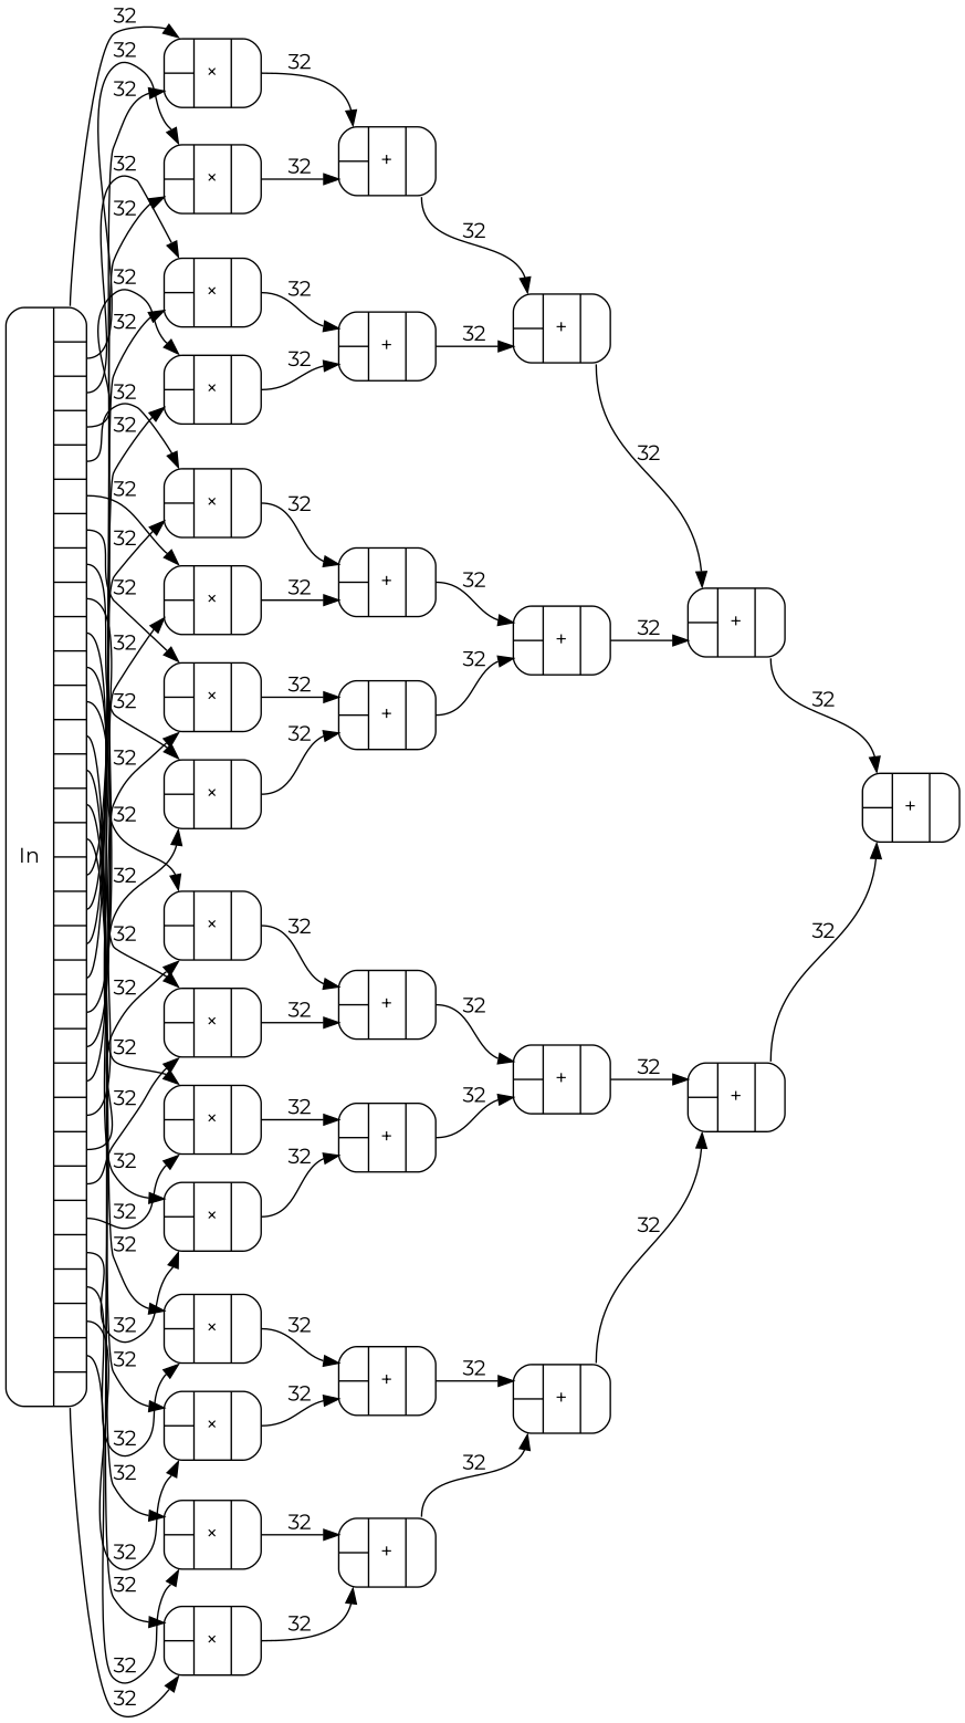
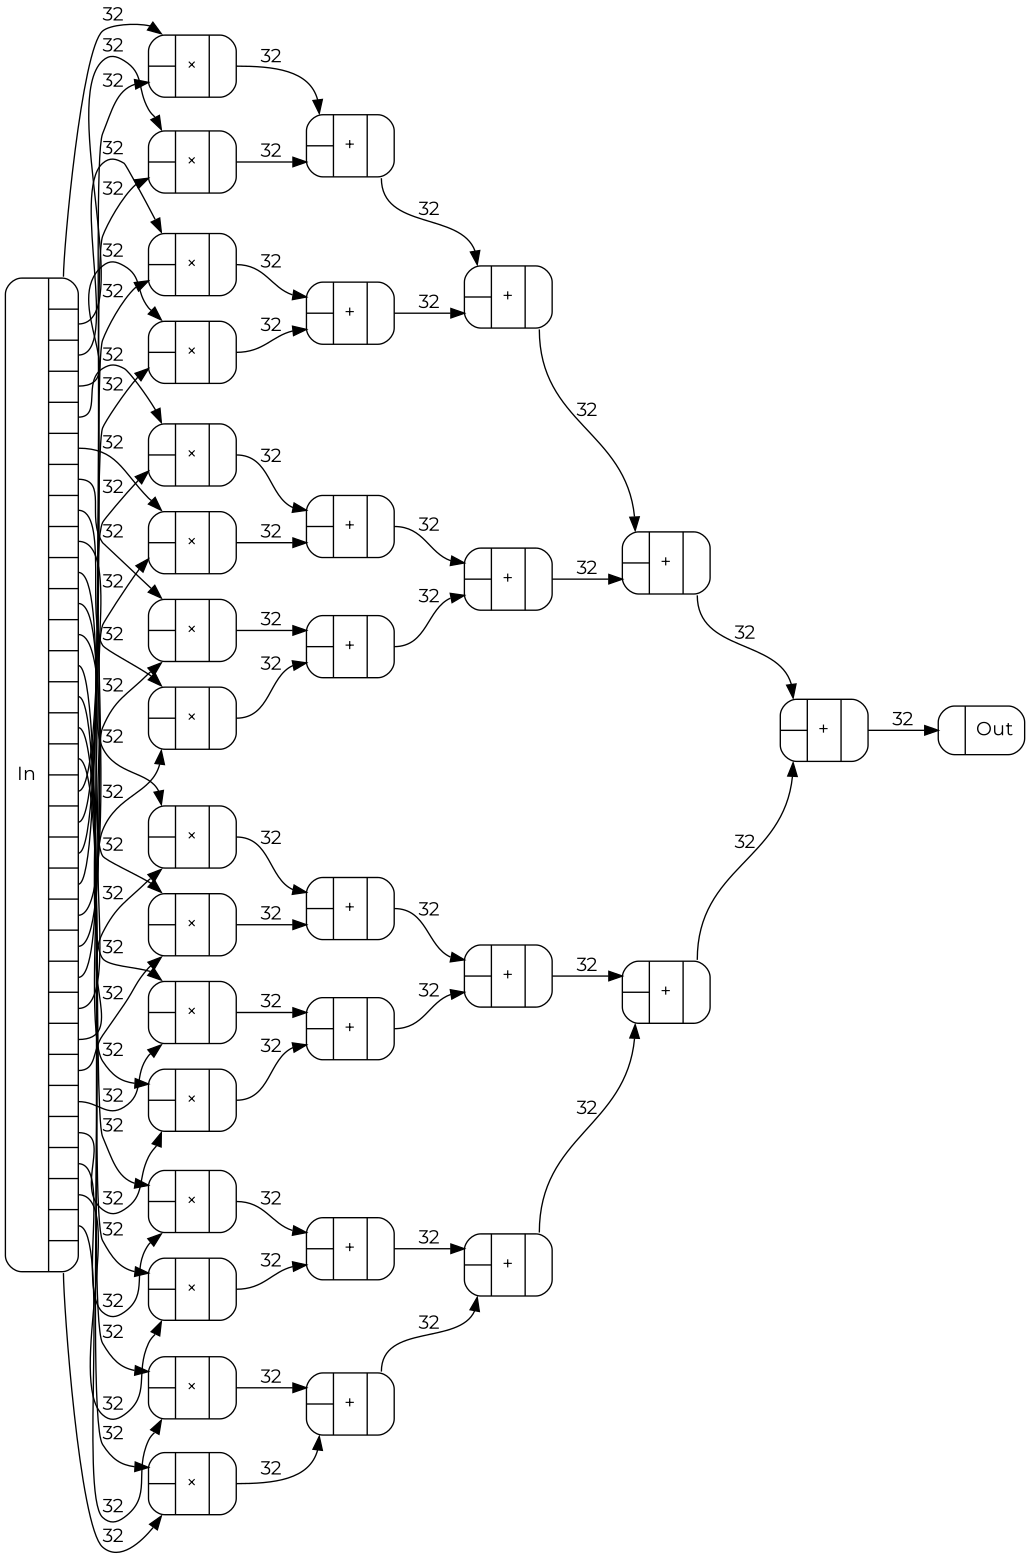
  digraph {
    rankdir=LR
    fontname=Montserrat
    node [shape=Mrecord fontname=Montserrat]
    edge [headport=In0 tailport=Out0 fontname=Montserrat]
    n1 [label="{In|{<Out0>|<Out1>|<Out2>|<Out3>|<Out4>|<Out5>|<Out6>|<Out7>|<Out8>|<Out9>|<Out10>|<Out11>|<Out12>|<Out13>|<Out14>|<Out15>|<Out16>|<Out17>|<Out18>|<Out19>|<Out20>|<Out21>|<Out22>|<Out23>|<Out24>|<Out25>|<Out26>|<Out27>|<Out28>|<Out29>|<Out30>|<Out31>}}"]
    n2 [label="{{<In0>|<In1>}|×|{<Out0>}}"]
    n3 [label="{{<In0>|<In1>}|×|{<Out0>}}"]
    n4 [label="{{<In0>|<In1>}|×|{<Out0>}}"]
    n5 [label="{{<In0>|<In1>}|×|{<Out0>}}"]
    n6 [label="{{<In0>|<In1>}|×|{<Out0>}}"]
    n7 [label="{{<In0>|<In1>}|×|{<Out0>}}"]
    n8 [label="{{<In0>|<In1>}|×|{<Out0>}}"]
    n9 [label="{{<In0>|<In1>}|×|{<Out0>}}"]
    n10 [label="{{<In0>|<In1>}|×|{<Out0>}}"]
    n11 [label="{{<In0>|<In1>}|×|{<Out0>}}"]
    n12 [label="{{<In0>|<In1>}|×|{<Out0>}}"]
    n13 [label="{{<In0>|<In1>}|×|{<Out0>}}"]
    n14 [label="{{<In0>|<In1>}|×|{<Out0>}}"]
    n15 [label="{{<In0>|<In1>}|×|{<Out0>}}"]
    n16 [label="{{<In0>|<In1>}|×|{<Out0>}}"]
    n17 [label="{{<In0>|<In1>}|×|{<Out0>}}"]
    n18 [label="{{<In0>|<In1>}|+|{<Out0>}}"]
    n19 [label="{{<In0>|<In1>}|+|{<Out0>}}"]
    n20 [label="{{<In0>|<In1>}|+|{<Out0>}}"]
    n21 [label="{{<In0>|<In1>}|+|{<Out0>}}"]
    n22 [label="{{<In0>|<In1>}|+|{<Out0>}}"]
    n23 [label="{{<In0>|<In1>}|+|{<Out0>}}"]
    n24 [label="{{<In0>|<In1>}|+|{<Out0>}}"]
    n25 [label="{{<In0>|<In1>}|+|{<Out0>}}"]
    n26 [label="{{<In0>|<In1>}|+|{<Out0>}}"]
    n27 [label="{{<In0>|<In1>}|+|{<Out0>}}"]
    n28 [label="{{<In0>|<In1>}|+|{<Out0>}}"]
    n29 [label="{{<In0>|<In1>}|+|{<Out0>}}"]
    n30 [label="{{<In0>|<In1>}|+|{<Out0>}}"]
    n31 [label="{{<In0>|<In1>}|+|{<Out0>}}"]
    n32 [label="{{<In0>|<In1>}|+|{<Out0>}}"]
+   n33 [label="{{<In0>}|Out}"]
    n1 -> n2 [label=32]
    n1 -> n2 [headport=In1 label=32 tailport=Out16]
    n1 -> n3 [label=32 tailport=Out1]
    n1 -> n3 [headport=In1 label=32 tailport=Out17]
    n1 -> n4 [label=32 tailport=Out2]
    n1 -> n4 [headport=In1 label=32 tailport=Out18]
    n1 -> n5 [label=32 tailport=Out3]
    n1 -> n5 [headport=In1 label=32 tailport=Out19]
    n1 -> n6 [label=32 tailport=Out4]
    n1 -> n6 [headport=In1 label=32 tailport=Out20]
    n1 -> n7 [label=32 tailport=Out5]
    n1 -> n7 [headport=In1 label=32 tailport=Out21]
    n1 -> n8 [label=32 tailport=Out6]
    n1 -> n8 [headport=In1 label=32 tailport=Out22]
    n1 -> n9 [label=32 tailport=Out7]
    n1 -> n9 [headport=In1 label=32 tailport=Out23]
    n1 -> n10 [label=32 tailport=Out8]
    n1 -> n10 [headport=In1 label=32 tailport=Out24]
    n1 -> n11 [label=32 tailport=Out9]
    n1 -> n11 [headport=In1 label=32 tailport=Out25]
    n1 -> n12 [label=32 tailport=Out10]
    n1 -> n12 [headport=In1 label=32 tailport=Out26]
    n1 -> n13 [label=32 tailport=Out11]
    n1 -> n13 [headport=In1 label=32 tailport=Out27]
    n1 -> n14 [label=32 tailport=Out12]
    n1 -> n14 [headport=In1 label=32 tailport=Out28]
    n1 -> n15 [label=32 tailport=Out13]
    n1 -> n15 [headport=In1 label=32 tailport=Out29]
    n1 -> n16 [label=32 tailport=Out14]
    n1 -> n16 [headport=In1 label=32 tailport=Out30]
    n1 -> n17 [label=32 tailport=Out15]
    n1 -> n17 [headport=In1 label=32 tailport=Out31]
    n2 -> n18 [label=32]
    n3 -> n18 [headport=In1 label=32]
    n4 -> n19 [label=32]
    n5 -> n19 [headport=In1 label=32]
    n6 -> n20 [label=32]
    n7 -> n20 [headport=In1 label=32]
    n8 -> n21 [label=32]
    n9 -> n21 [headport=In1 label=32]
    n10 -> n22 [label=32]
    n11 -> n22 [headport=In1 label=32]
    n12 -> n23 [label=32]
    n13 -> n23 [headport=In1 label=32]
    n14 -> n24 [label=32]
    n15 -> n24 [headport=In1 label=32]
    n16 -> n25 [label=32]
    n17 -> n25 [headport=In1 label=32]
    n18 -> n26 [label=32]
    n19 -> n26 [headport=In1 label=32]
    n20 -> n28 [label=32]
    n21 -> n28 [headport=In1 label=32]
    n22 -> n30 [label=32]
    n23 -> n30 [headport=In1 label=32]
    n24 -> n32 [label=32]
    n25 -> n32 [headport=In1 label=32]
    n26 -> n27 [label=32]
    n27 -> n29 [label=32]
    n28 -> n27 [headport=In1 label=32]
+   n29 -> n33 [label=32]
    n30 -> n31 [label=32]
    n31 -> n29 [headport=In1 label=32]
    n32 -> n31 [headport=In1 label=32]
  }
